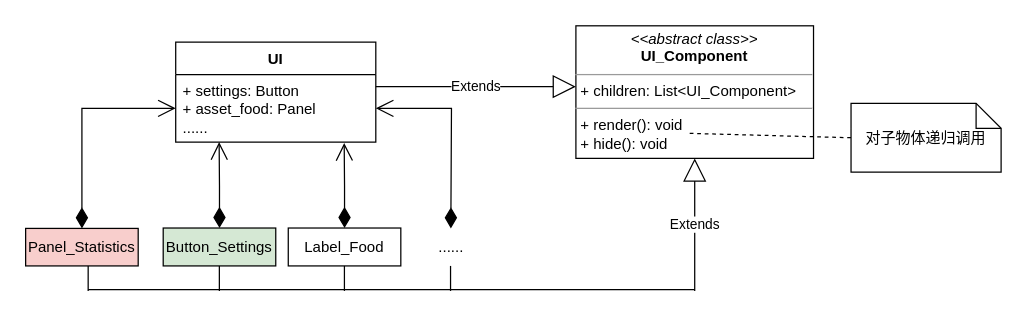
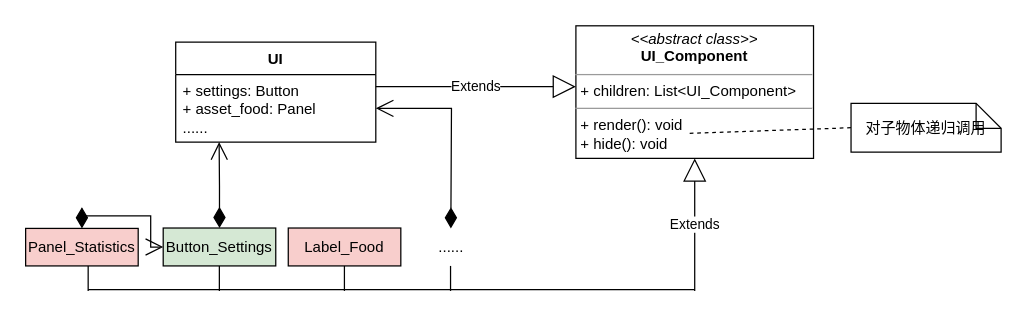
  <mxCell id="0" />
  <mxCell id="1" parent="0" />
  <mxCell id="2" value="UI" style="swimlane;fontStyle=1;align=center;verticalAlign=top;childLayout=stackLayout;horizontal=1;startSize=26;horizontalStack=0;resizeParent=1;resizeParentMax=0;resizeLast=0;collapsible=1;marginBottom=0;whiteSpace=wrap;html=1;" vertex="1" parent="1"><mxGeometry x="140" y="33" width="160" height="80" as="geometry" /></mxCell>
  <mxCell id="3" value="+ settings: Button&lt;br&gt;+ asset_food: Panel&lt;br&gt;......" style="text;strokeColor=none;fillColor=none;align=left;verticalAlign=top;spacingLeft=4;spacingRight=4;overflow=hidden;rotatable=0;points=[[0,0.5],[1,0.5]];portConstraint=eastwest;whiteSpace=wrap;html=1;" vertex="1" parent="2"><mxGeometry y="26" width="160" height="54" as="geometry" /></mxCell>
  <mxCell id="4" value="&lt;p style=&quot;margin:0px;margin-top:4px;text-align:center;&quot;&gt;&lt;i&gt;&amp;lt;&amp;lt;abstract class&amp;gt;&amp;gt;&lt;/i&gt;&lt;br&gt;&lt;b&gt;UI_Component&lt;/b&gt;&lt;/p&gt;&lt;hr size=&quot;1&quot;&gt;&lt;p style=&quot;margin:0px;margin-left:4px;&quot;&gt;+ children: List&amp;lt;UI_Component&amp;gt;&lt;/p&gt;&lt;hr size=&quot;1&quot;&gt;&lt;p style=&quot;border-color: var(--border-color); margin: 0px 0px 0px 4px;&quot;&gt;+ render(): void&lt;/p&gt;&lt;p style=&quot;border-color: var(--border-color); margin: 0px 0px 0px 4px;&quot;&gt;+ hide(): void&lt;/p&gt;" style="verticalAlign=top;align=left;overflow=fill;fontSize=12;fontFamily=Helvetica;html=1;whiteSpace=wrap;" vertex="1" parent="1"><mxGeometry x="460" y="20" width="190" height="106" as="geometry" /></mxCell>
  <mxCell id="5" value="Button_Settings" style="html=1;whiteSpace=wrap;fillColor=#d5e8d4;" vertex="1" parent="1"><mxGeometry x="130" y="181.69" width="90" height="30.31" as="geometry" /></mxCell>
  <mxCell id="6" value="Panel_Statistics" style="html=1;whiteSpace=wrap;fillColor=#f8cecc;" vertex="1" parent="1"><mxGeometry x="20" y="182" width="90" height="30" as="geometry" /></mxCell>
- <mxCell id="7" value="" style="endArrow=open;html=1;endSize=12;startArrow=diamondThin;startSize=14;startFill=1;edgeStyle=orthogonalEdgeStyle;align=left;verticalAlign=bottom;rounded=0;entryX=0;entryY=0.5;entryDx=0;entryDy=0;exitX=0.5;exitY=0;exitDx=0;exitDy=0;" edge="1" parent="1" source="6" target="3"><mxGeometry x="-0.87" y="-15" relative="1" as="geometry"><mxPoint x="220" y="152" as="sourcePoint" /><mxPoint x="140" y="113" as="targetPoint" /><mxPoint as="offset" /></mxGeometry></mxCell>
+ <mxCell id="7" value="" style="endArrow=open;html=1;endSize=12;startArrow=diamondThin;startSize=14;startFill=1;edgeStyle=orthogonalEdgeStyle;align=left;verticalAlign=bottom;rounded=0;exitX=0.5;exitY=0;exitDx=0;exitDy=0;" edge="1" parent="1" source="6" target="5"><mxGeometry x="-0.87" y="-15" relative="1" as="geometry"><mxPoint x="220" y="152" as="sourcePoint" /><mxPoint x="140" y="113" as="targetPoint" /><mxPoint as="offset" /></mxGeometry></mxCell>
  <mxCell id="8" value="" style="endArrow=open;html=1;endSize=12;startArrow=diamondThin;startSize=14;startFill=1;edgeStyle=orthogonalEdgeStyle;align=left;verticalAlign=bottom;rounded=0;entryX=0.217;entryY=1;entryDx=0;entryDy=0;exitX=0.5;exitY=0;exitDx=0;exitDy=0;entryPerimeter=0;" edge="1" parent="1" source="5" target="3"><mxGeometry x="-0.87" y="-15" relative="1" as="geometry"><mxPoint x="30" y="191.69" as="sourcePoint" /><mxPoint x="175.08" y="126.002" as="targetPoint" /><mxPoint as="offset" /><Array as="points" /></mxGeometry></mxCell>
  <mxCell id="9" value="" style="endArrow=open;html=1;endSize=12;startArrow=diamondThin;startSize=14;startFill=1;edgeStyle=orthogonalEdgeStyle;align=left;verticalAlign=bottom;rounded=0;entryX=1;entryY=0.5;entryDx=0;entryDy=0;exitX=0.5;exitY=0;exitDx=0;exitDy=0;" edge="1" parent="1" target="3"><mxGeometry x="-0.87" y="-15" relative="1" as="geometry"><mxPoint x="360" y="182" as="sourcePoint" /><mxPoint x="300" y="113" as="targetPoint" /><mxPoint as="offset" /><Array as="points" /></mxGeometry></mxCell>
- <mxCell id="10" value="Label_Food" style="html=1;whiteSpace=wrap;" vertex="1" parent="1"><mxGeometry x="230" y="181.69" width="90" height="30.31" as="geometry" /></mxCell>
- <mxCell id="11" value="" style="endArrow=open;html=1;endSize=12;startArrow=diamondThin;startSize=14;startFill=1;edgeStyle=orthogonalEdgeStyle;align=left;verticalAlign=bottom;rounded=0;entryX=0.842;entryY=1.013;entryDx=0;entryDy=0;exitX=0.5;exitY=0;exitDx=0;exitDy=0;entryPerimeter=0;" edge="1" parent="1" source="10" target="3"><mxGeometry x="-0.87" y="-15" relative="1" as="geometry"><mxPoint x="130" y="191.69" as="sourcePoint" /><mxPoint x="275.08" y="126.002" as="targetPoint" /><mxPoint as="offset" /><Array as="points" /></mxGeometry></mxCell>
+ <mxCell id="10" value="Label_Food" style="html=1;whiteSpace=wrap;fillColor=#f8cecc;" vertex="1" parent="1"><mxGeometry x="230" y="181.69" width="90" height="30.31" as="geometry" /></mxCell>
  <mxCell id="12" value="......" style="text;html=1;align=center;verticalAlign=middle;resizable=0;points=[];autosize=1;strokeColor=none;fillColor=none;" vertex="1" parent="1"><mxGeometry x="340" y="182" width="40" height="30" as="geometry" /></mxCell>
  <mxCell id="13" value="Extends" style="endArrow=block;endSize=16;endFill=0;html=1;rounded=0;" edge="1" parent="1"><mxGeometry width="160" relative="1" as="geometry"><mxPoint x="300" y="68.66" as="sourcePoint" /><mxPoint x="460" y="68.66" as="targetPoint" /></mxGeometry></mxCell>
  <mxCell id="14" value="Extends" style="endArrow=block;endSize=16;endFill=0;html=1;rounded=0;entryX=0.5;entryY=1;entryDx=0;entryDy=0;" edge="1" parent="1" target="4"><mxGeometry width="160" relative="1" as="geometry"><mxPoint x="555" y="232" as="sourcePoint" /><mxPoint x="520" y="252" as="targetPoint" /></mxGeometry></mxCell>
  <mxCell id="15" value="" style="endArrow=none;html=1;rounded=0;" edge="1" parent="1"><mxGeometry width="50" height="50" relative="1" as="geometry"><mxPoint x="70" y="231" as="sourcePoint" /><mxPoint x="555" y="231" as="targetPoint" /></mxGeometry></mxCell>
  <mxCell id="16" value="" style="endArrow=none;html=1;rounded=0;" edge="1" parent="1"><mxGeometry width="50" height="50" relative="1" as="geometry"><mxPoint x="70" y="232" as="sourcePoint" /><mxPoint x="70" y="212" as="targetPoint" /></mxGeometry></mxCell>
  <mxCell id="17" value="" style="endArrow=none;html=1;rounded=0;" edge="1" parent="1"><mxGeometry width="50" height="50" relative="1" as="geometry"><mxPoint x="174.9" y="232" as="sourcePoint" /><mxPoint x="174.9" y="212" as="targetPoint" /></mxGeometry></mxCell>
  <mxCell id="18" value="" style="endArrow=none;html=1;rounded=0;" edge="1" parent="1"><mxGeometry width="50" height="50" relative="1" as="geometry"><mxPoint x="274.9" y="232" as="sourcePoint" /><mxPoint x="274.9" y="212" as="targetPoint" /></mxGeometry></mxCell>
  <mxCell id="19" value="" style="endArrow=none;html=1;rounded=0;" edge="1" parent="1"><mxGeometry width="50" height="50" relative="1" as="geometry"><mxPoint x="359.76" y="232" as="sourcePoint" /><mxPoint x="359.76" y="212" as="targetPoint" /></mxGeometry></mxCell>
- <mxCell id="20" value="对子物体递归调用" style="shape=note;size=20;whiteSpace=wrap;html=1;" vertex="1" parent="1"><mxGeometry x="680" y="82" width="120" height="55" as="geometry" /></mxCell>
+ <mxCell id="20" value="对子物体递归调用" style="shape=note;size=20;whiteSpace=wrap;html=1;" vertex="1" parent="1"><mxGeometry x="680" y="82" width="120" height="39" as="geometry" /></mxCell>
  <mxCell id="21" value="" style="endArrow=none;dashed=1;html=1;rounded=0;entryX=0;entryY=0.5;entryDx=0;entryDy=0;entryPerimeter=0;" edge="1" parent="1" target="20"><mxGeometry width="50" height="50" relative="1" as="geometry"><mxPoint x="551" y="106" as="sourcePoint" /><mxPoint x="630" y="122" as="targetPoint" /></mxGeometry></mxCell>
